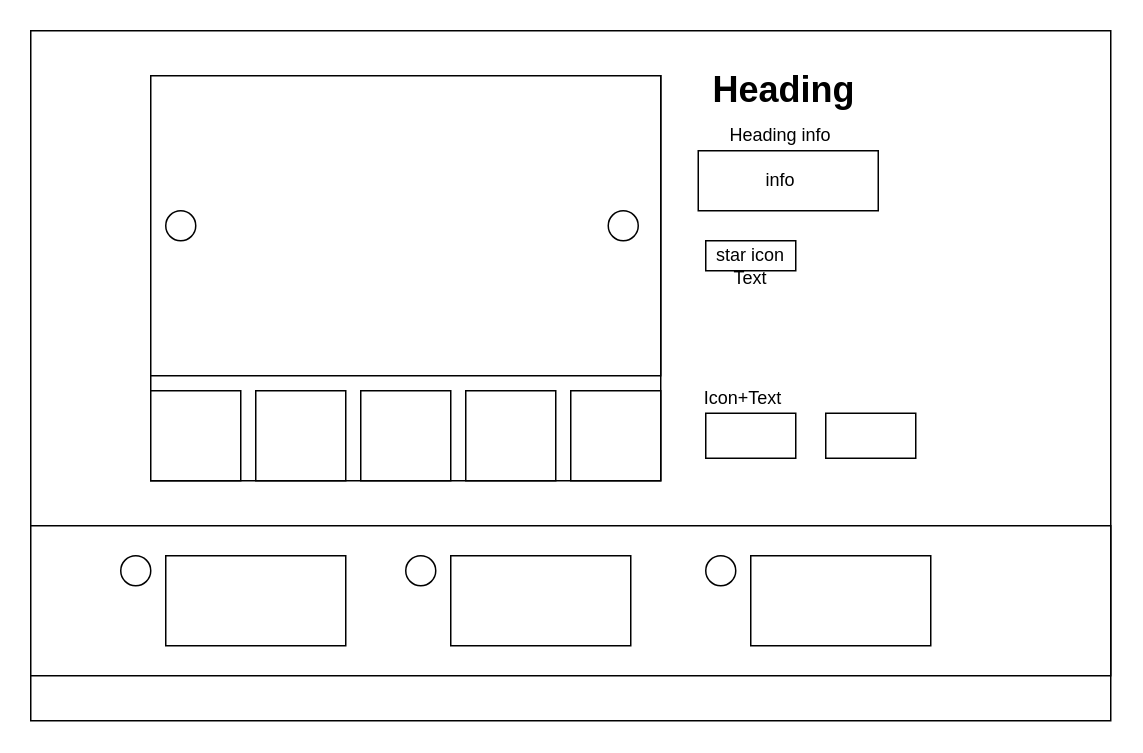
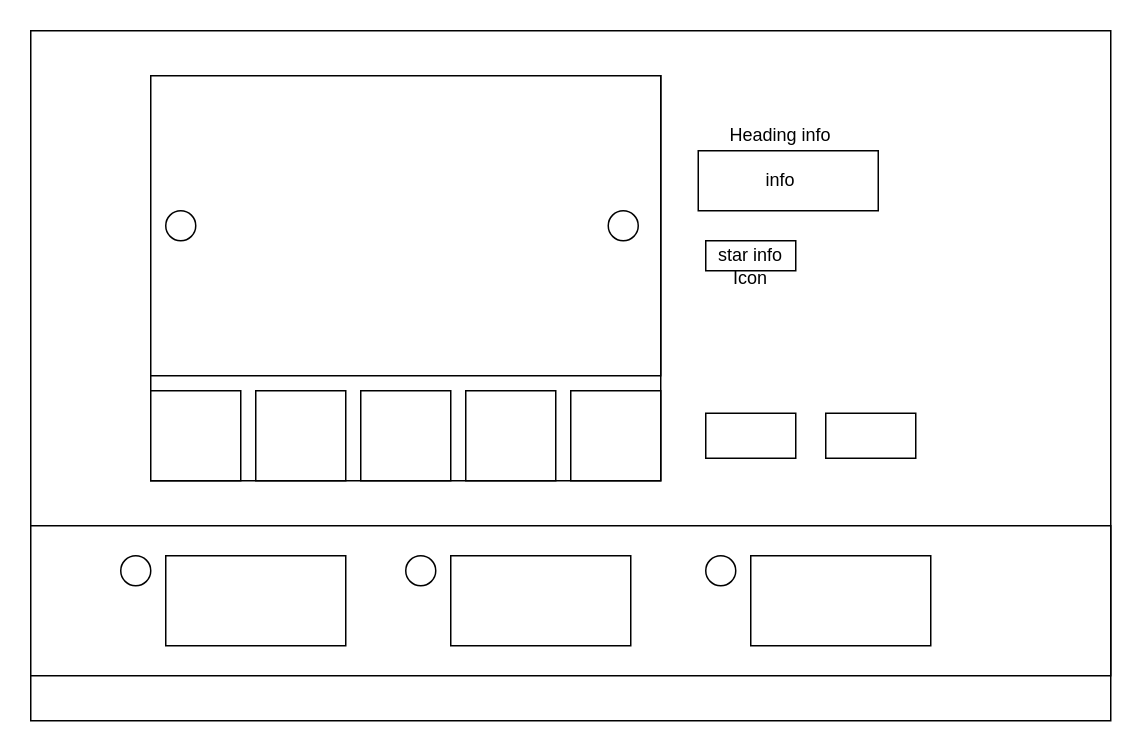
  <mxCell id="0" />
  <mxCell id="1" parent="0" />
  <mxCell id="2" value="" style="rounded=0;whiteSpace=wrap;html=1;" vertex="1" parent="1"><mxGeometry x="20" y="20" width="720" height="460" as="geometry" /></mxCell>
  <mxCell id="3" value="" style="rounded=0;whiteSpace=wrap;html=1;" vertex="1" parent="1"><mxGeometry x="20" y="350" width="720" height="100" as="geometry" /></mxCell>
  <mxCell id="4" value="" style="rounded=0;whiteSpace=wrap;html=1;" vertex="1" parent="1"><mxGeometry x="100" y="50" width="340" height="270" as="geometry" /></mxCell>
  <mxCell id="5" value="" style="rounded=0;whiteSpace=wrap;html=1;" vertex="1" parent="1"><mxGeometry x="100" y="50" width="340" height="200" as="geometry" /></mxCell>
  <mxCell id="6" value="" style="rounded=0;whiteSpace=wrap;html=1;" vertex="1" parent="1"><mxGeometry x="100" y="260" width="60" height="60" as="geometry" /></mxCell>
  <mxCell id="7" value="" style="rounded=0;whiteSpace=wrap;html=1;" vertex="1" parent="1"><mxGeometry x="170" y="260" width="60" height="60" as="geometry" /></mxCell>
  <mxCell id="8" value="" style="rounded=0;whiteSpace=wrap;html=1;" vertex="1" parent="1"><mxGeometry x="240" y="260" width="60" height="60" as="geometry" /></mxCell>
  <mxCell id="9" value="" style="rounded=0;whiteSpace=wrap;html=1;" vertex="1" parent="1"><mxGeometry x="310" y="260" width="60" height="60" as="geometry" /></mxCell>
  <mxCell id="10" value="" style="rounded=0;whiteSpace=wrap;html=1;" vertex="1" parent="1"><mxGeometry x="380" y="260" width="60" height="60" as="geometry" /></mxCell>
- <mxCell id="11" value="&lt;h1&gt;Heading&lt;/h1&gt;&lt;p&gt;&lt;br&gt;&lt;/p&gt;" style="text;html=1;strokeColor=none;fillColor=none;spacing=5;spacingTop=-20;whiteSpace=wrap;overflow=hidden;rounded=0;" vertex="1" parent="1"><mxGeometry x="470" y="40" width="190" height="40" as="geometry" /></mxCell>
  <mxCell id="12" value="Heading info" style="text;html=1;strokeColor=none;fillColor=none;align=center;verticalAlign=middle;whiteSpace=wrap;rounded=0;" vertex="1" parent="1"><mxGeometry x="465" y="80" width="110" height="20" as="geometry" /></mxCell>
  <mxCell id="13" value="" style="rounded=0;whiteSpace=wrap;html=1;" vertex="1" parent="1"><mxGeometry x="465" y="100" width="120" height="40" as="geometry" /></mxCell>
  <mxCell id="14" value="info" style="text;html=1;strokeColor=none;fillColor=none;align=center;verticalAlign=middle;whiteSpace=wrap;rounded=0;" vertex="1" parent="1"><mxGeometry x="500" y="110" width="40" height="20" as="geometry" /></mxCell>
  <mxCell id="15" value="" style="rounded=0;whiteSpace=wrap;html=1;" vertex="1" parent="1"><mxGeometry x="470" y="160" width="60" height="20" as="geometry" /></mxCell>
- <mxCell id="16" value="star icon" style="text;html=1;strokeColor=none;fillColor=none;align=center;verticalAlign=middle;whiteSpace=wrap;rounded=0;" vertex="1" parent="1"><mxGeometry x="475" y="160" width="50" height="20" as="geometry" /></mxCell>
- <mxCell id="17" value="Text" style="text;html=1;strokeColor=none;fillColor=none;align=center;verticalAlign=middle;whiteSpace=wrap;rounded=0;" vertex="1" parent="1"><mxGeometry x="465" y="180" width="70" height="10" as="geometry" /></mxCell>
+ <mxCell id="16" value="star info" style="text;html=1;strokeColor=none;fillColor=none;align=center;verticalAlign=middle;whiteSpace=wrap;rounded=0;" vertex="1" parent="1"><mxGeometry x="475" y="160" width="50" height="20" as="geometry" /></mxCell>
+ <mxCell id="17" value="Icon" style="text;html=1;strokeColor=none;fillColor=none;align=center;verticalAlign=middle;whiteSpace=wrap;rounded=0;" vertex="1" parent="1"><mxGeometry x="465" y="180" width="70" height="10" as="geometry" /></mxCell>
  <mxCell id="18" value="" style="rounded=0;whiteSpace=wrap;html=1;" vertex="1" parent="1"><mxGeometry x="470" y="275" width="60" height="30" as="geometry" /></mxCell>
  <mxCell id="19" value="" style="rounded=0;whiteSpace=wrap;html=1;" vertex="1" parent="1"><mxGeometry x="550" y="275" width="60" height="30" as="geometry" /></mxCell>
- <mxCell id="20" value="Icon+Text" style="text;html=1;strokeColor=none;fillColor=none;align=center;verticalAlign=middle;whiteSpace=wrap;rounded=0;" vertex="1" parent="1"><mxGeometry x="470" y="255" width="50" height="20" as="geometry" /></mxCell>
  <mxCell id="21" value="" style="ellipse;whiteSpace=wrap;html=1;aspect=fixed;" vertex="1" parent="1"><mxGeometry x="110" y="140" width="20" height="20" as="geometry" /></mxCell>
  <mxCell id="22" value="" style="ellipse;whiteSpace=wrap;html=1;aspect=fixed;" vertex="1" parent="1"><mxGeometry x="405" y="140" width="20" height="20" as="geometry" /></mxCell>
  <mxCell id="23" value="" style="rounded=0;whiteSpace=wrap;html=1;" vertex="1" parent="1"><mxGeometry x="500" y="370" width="120" height="60" as="geometry" /></mxCell>
  <mxCell id="24" value="" style="rounded=0;whiteSpace=wrap;html=1;" vertex="1" parent="1"><mxGeometry x="300" y="370" width="120" height="60" as="geometry" /></mxCell>
  <mxCell id="25" value="" style="rounded=0;whiteSpace=wrap;html=1;" vertex="1" parent="1"><mxGeometry x="110" y="370" width="120" height="60" as="geometry" /></mxCell>
  <mxCell id="26" value="" style="ellipse;whiteSpace=wrap;html=1;aspect=fixed;" vertex="1" parent="1"><mxGeometry x="470" y="370" width="20" height="20" as="geometry" /></mxCell>
  <mxCell id="27" value="" style="ellipse;whiteSpace=wrap;html=1;aspect=fixed;" vertex="1" parent="1"><mxGeometry x="270" y="370" width="20" height="20" as="geometry" /></mxCell>
  <mxCell id="28" value="" style="ellipse;whiteSpace=wrap;html=1;aspect=fixed;" vertex="1" parent="1"><mxGeometry x="80" y="370" width="20" height="20" as="geometry" /></mxCell>
